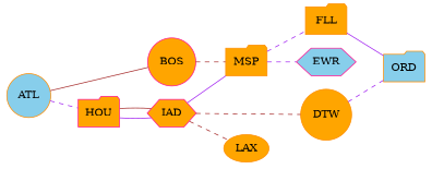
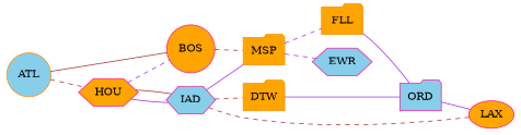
  graph {
    rankdir=LR
    node [color=darkorange fillcolor=orange shape=folder style=filled]
    edge [color=purple miles=2 style=dashed]
    ATL [fillcolor=skyblue shape=circle]
    BOS [color=deeppink shape=circle]
-   HOU [color=deeppink]
+   HOU [color=deeppink shape=hexagon]
    MSP
-   IAD [color=deeppink shape=hexagon]
+   IAD [color=deeppink fillcolor=skyblue shape=hexagon]
    FLL
    EWR [color=deeppink fillcolor=skyblue shape=hexagon]
-   DTW [shape=circle]
-   LAX [shape=ellipse]
-   ORD [fillcolor=skyblue]
+   DTW
+   LAX [color=deeppink shape=ellipse]
+   ORD [color=deeppink fillcolor=skyblue]
    ATL -- BOS [color=brown miles=1 style=solid]
-   ATL -- HOU [miles=8]
+   ATL -- HOU [color=brown miles=8]
    BOS -- MSP [color=brown miles=3]
+   HOU -- BOS [miles=6]
    HOU -- IAD [style=solid]
    MSP -- FLL [miles=4]
    MSP -- EWR [miles=3]
    IAD -- HOU [color=brown style=solid]
    IAD -- MSP [miles=5 style=solid]
    IAD -- DTW [color=brown miles=1]
    IAD -- LAX [color=brown miles=5]
    FLL -- ORD [miles=9 style=solid]
-   DTW -- ORD
+   DTW -- ORD [style=solid]
+   ORD -- LAX [miles=7 style=solid]
  }
